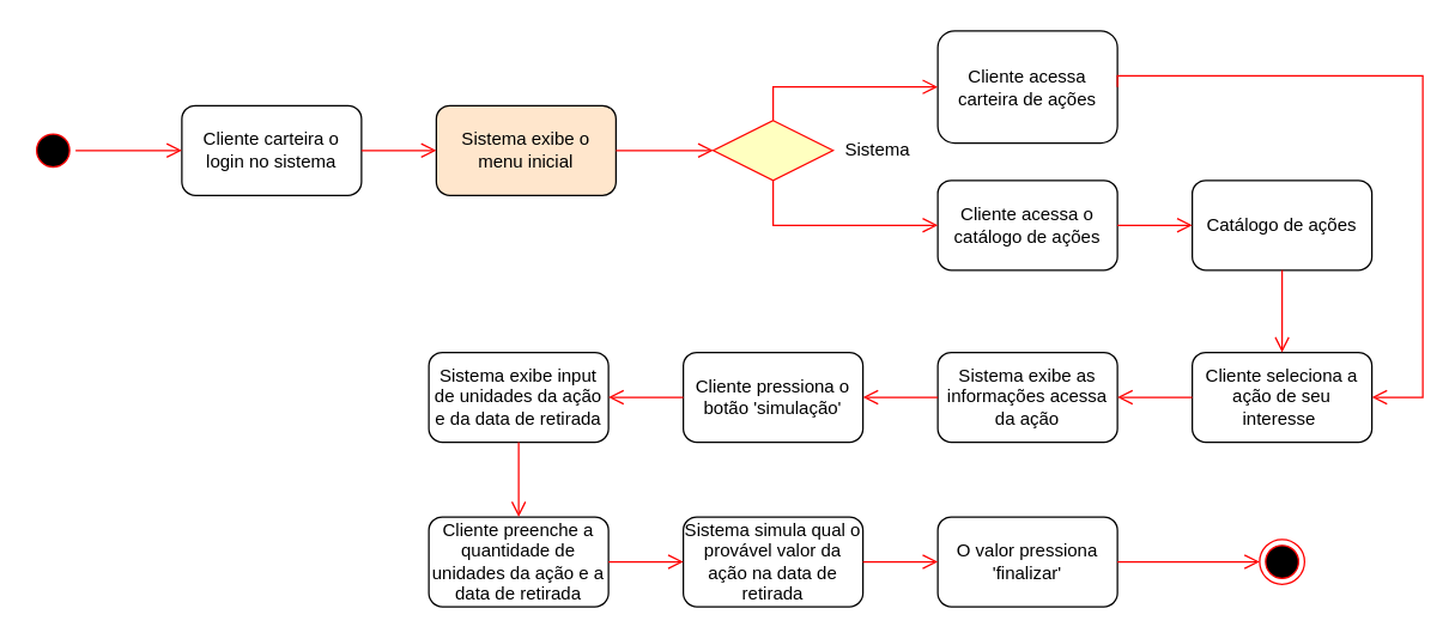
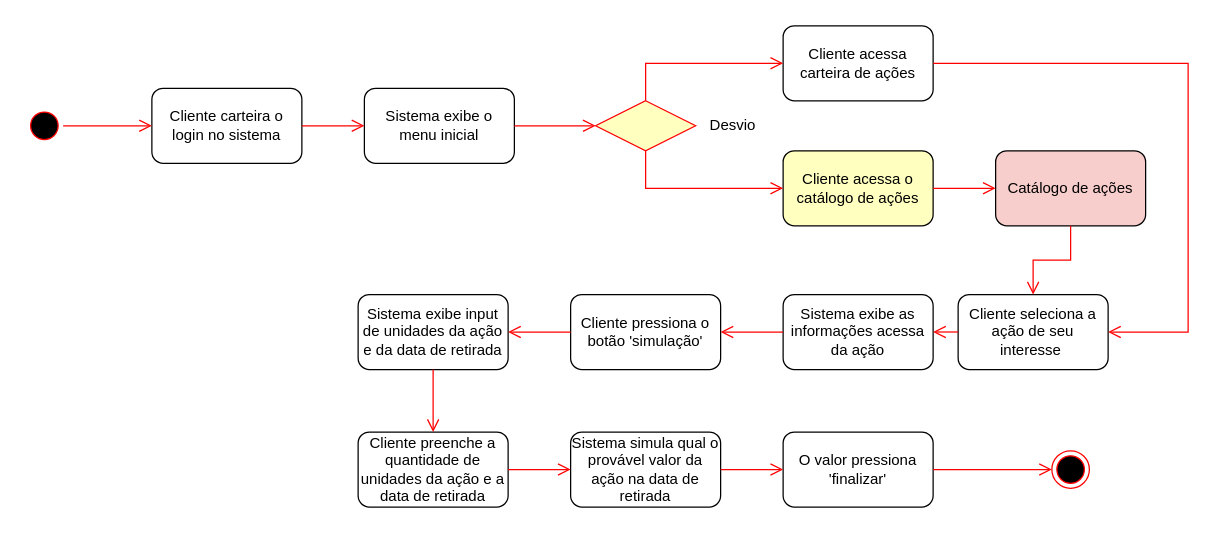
  <mxCell id="0" />
  <mxCell id="1" parent="0" />
  <mxCell id="2" value="Cliente carteira o login no sistema" style="rounded=1;whiteSpace=wrap;html=1;" vertex="1" parent="1"><mxGeometry x="121" y="70" width="120" height="60" as="geometry" /></mxCell>
  <mxCell id="3" value="" style="ellipse;html=1;shape=startState;fillColor=#000000;strokeColor=#ff0000;" vertex="1" parent="1"><mxGeometry x="20" y="85" width="30" height="30" as="geometry" /></mxCell>
  <mxCell id="4" value="" style="edgeStyle=orthogonalEdgeStyle;html=1;verticalAlign=bottom;endArrow=open;endSize=8;strokeColor=#ff0000;rounded=0;exitX=1;exitY=0.5;exitDx=0;exitDy=0;entryX=0;entryY=0.5;entryDx=0;entryDy=0;" edge="1" source="3" parent="1" target="2"><mxGeometry relative="1" as="geometry"><mxPoint x="35" y="175" as="targetPoint" /></mxGeometry></mxCell>
- <mxCell id="5" value="Sistema exibe o menu inicial" style="rounded=1;whiteSpace=wrap;html=1;fillColor=#ffe6cc;" vertex="1" parent="1"><mxGeometry x="291" y="70" width="120" height="60" as="geometry" /></mxCell>
+ <mxCell id="5" value="Sistema exibe o menu inicial" style="rounded=1;whiteSpace=wrap;html=1;" vertex="1" parent="1"><mxGeometry x="291" y="70" width="120" height="60" as="geometry" /></mxCell>
  <mxCell id="6" value="" style="edgeStyle=orthogonalEdgeStyle;html=1;verticalAlign=bottom;endArrow=open;endSize=8;strokeColor=#ff0000;rounded=0;exitX=1;exitY=0.5;exitDx=0;exitDy=0;entryX=0;entryY=0.5;entryDx=0;entryDy=0;" edge="1" parent="1" source="2" target="5"><mxGeometry relative="1" as="geometry"><mxPoint x="131" y="110" as="targetPoint" /><mxPoint x="61" y="110" as="sourcePoint" /></mxGeometry></mxCell>
- <mxCell id="7" value="Cliente acessa o catálogo de ações" style="rounded=1;whiteSpace=wrap;html=1;" vertex="1" parent="1"><mxGeometry x="626" y="120" width="120" height="60" as="geometry" /></mxCell>
- <mxCell id="8" value="Catálogo de ações" style="rounded=1;whiteSpace=wrap;html=1;" vertex="1" parent="1"><mxGeometry x="796" y="120" width="120" height="60" as="geometry" /></mxCell>
- <mxCell id="9" value="Cliente seleciona a ação de seu interesse&amp;nbsp;" style="rounded=1;whiteSpace=wrap;html=1;" vertex="1" parent="1"><mxGeometry x="796" y="235" width="120" height="60" as="geometry" /></mxCell>
+ <mxCell id="7" value="Cliente acessa o catálogo de ações" style="rounded=1;whiteSpace=wrap;html=1;fillColor=#ffffc0;" vertex="1" parent="1"><mxGeometry x="626" y="120" width="120" height="60" as="geometry" /></mxCell>
+ <mxCell id="8" value="Catálogo de ações" style="rounded=1;whiteSpace=wrap;html=1;fillColor=#f8cecc;" vertex="1" parent="1"><mxGeometry x="796" y="120" width="120" height="60" as="geometry" /></mxCell>
+ <mxCell id="9" value="Cliente seleciona a ação de seu interesse&amp;nbsp;" style="rounded=1;whiteSpace=wrap;html=1;" vertex="1" parent="1"><mxGeometry x="766" y="235" width="120" height="60" as="geometry" /></mxCell>
  <mxCell id="10" value="Sistema exibe as informações acessa da ação" style="rounded=1;whiteSpace=wrap;html=1;" vertex="1" parent="1"><mxGeometry x="626" y="235" width="120" height="60" as="geometry" /></mxCell>
  <mxCell id="11" value="Cliente pressiona o botão 'simulação'" style="rounded=1;whiteSpace=wrap;html=1;" vertex="1" parent="1"><mxGeometry x="456" y="235" width="120" height="60" as="geometry" /></mxCell>
  <mxCell id="12" value="Sistema exibe input de unidades da ação e da data de retirada" style="rounded=1;whiteSpace=wrap;html=1;" vertex="1" parent="1"><mxGeometry x="286" y="235" width="120" height="60" as="geometry" /></mxCell>
  <mxCell id="13" value="Sistema simula qual o provável valor da ação na data de retirada" style="rounded=1;whiteSpace=wrap;html=1;" vertex="1" parent="1"><mxGeometry x="456" y="345" width="120" height="60" as="geometry" /></mxCell>
  <mxCell id="14" value="" style="edgeStyle=orthogonalEdgeStyle;html=1;verticalAlign=bottom;endArrow=open;endSize=8;strokeColor=#ff0000;rounded=0;exitX=1;exitY=0.5;exitDx=0;exitDy=0;entryX=0;entryY=0.5;entryDx=0;entryDy=0;" edge="1" parent="1" source="7" target="8"><mxGeometry relative="1" as="geometry"><mxPoint x="636" y="160" as="targetPoint" /><mxPoint x="586" y="160" as="sourcePoint" /></mxGeometry></mxCell>
  <mxCell id="15" value="" style="edgeStyle=orthogonalEdgeStyle;html=1;verticalAlign=bottom;endArrow=open;endSize=8;strokeColor=#ff0000;rounded=0;exitX=0.5;exitY=1;exitDx=0;exitDy=0;entryX=0.5;entryY=0;entryDx=0;entryDy=0;" edge="1" parent="1" source="8" target="9"><mxGeometry relative="1" as="geometry"><mxPoint x="646" y="170" as="targetPoint" /><mxPoint x="596" y="170" as="sourcePoint" /></mxGeometry></mxCell>
  <mxCell id="16" value="" style="edgeStyle=orthogonalEdgeStyle;html=1;verticalAlign=bottom;endArrow=open;endSize=8;strokeColor=#ff0000;rounded=0;exitX=0;exitY=0.5;exitDx=0;exitDy=0;entryX=1;entryY=0.5;entryDx=0;entryDy=0;" edge="1" parent="1" source="9" target="10"><mxGeometry relative="1" as="geometry"><mxPoint x="656" y="180" as="targetPoint" /><mxPoint x="606" y="180" as="sourcePoint" /></mxGeometry></mxCell>
  <mxCell id="17" value="" style="edgeStyle=orthogonalEdgeStyle;html=1;verticalAlign=bottom;endArrow=open;endSize=8;strokeColor=#ff0000;rounded=0;exitX=0;exitY=0.5;exitDx=0;exitDy=0;entryX=1;entryY=0.5;entryDx=0;entryDy=0;" edge="1" parent="1" source="10" target="11"><mxGeometry relative="1" as="geometry"><mxPoint x="666" y="190" as="targetPoint" /><mxPoint x="616" y="190" as="sourcePoint" /></mxGeometry></mxCell>
  <mxCell id="18" value="" style="edgeStyle=orthogonalEdgeStyle;html=1;verticalAlign=bottom;endArrow=open;endSize=8;strokeColor=#ff0000;rounded=0;exitX=0;exitY=0.5;exitDx=0;exitDy=0;entryX=1;entryY=0.5;entryDx=0;entryDy=0;" edge="1" parent="1" source="11" target="12"><mxGeometry relative="1" as="geometry"><mxPoint x="676" y="200" as="targetPoint" /><mxPoint x="626" y="200" as="sourcePoint" /></mxGeometry></mxCell>
  <mxCell id="19" value="" style="ellipse;html=1;shape=endState;fillColor=#000000;strokeColor=#ff0000;" vertex="1" parent="1"><mxGeometry x="841" y="360" width="30" height="30" as="geometry" /></mxCell>
  <mxCell id="20" value="Cliente preenche a quantidade de unidades da ação e a data de retirada" style="rounded=1;whiteSpace=wrap;html=1;" vertex="1" parent="1"><mxGeometry x="286" y="345" width="120" height="60" as="geometry" /></mxCell>
  <mxCell id="21" value="" style="edgeStyle=orthogonalEdgeStyle;html=1;verticalAlign=bottom;endArrow=open;endSize=8;strokeColor=#ff0000;rounded=0;exitX=0.5;exitY=1;exitDx=0;exitDy=0;entryX=0.5;entryY=0;entryDx=0;entryDy=0;" edge="1" parent="1" source="12" target="20"><mxGeometry relative="1" as="geometry"><mxPoint x="416" y="275" as="targetPoint" /><mxPoint x="466" y="275" as="sourcePoint" /></mxGeometry></mxCell>
  <mxCell id="22" value="" style="edgeStyle=orthogonalEdgeStyle;html=1;verticalAlign=bottom;endArrow=open;endSize=8;strokeColor=#ff0000;rounded=0;exitX=1;exitY=0.5;exitDx=0;exitDy=0;entryX=0;entryY=0.5;entryDx=0;entryDy=0;" edge="1" parent="1" source="20" target="13"><mxGeometry relative="1" as="geometry"><mxPoint x="426" y="285" as="targetPoint" /><mxPoint x="476" y="285" as="sourcePoint" /></mxGeometry></mxCell>
  <mxCell id="23" value="O valor pressiona 'finalizar'" style="rounded=1;whiteSpace=wrap;html=1;" vertex="1" parent="1"><mxGeometry x="626" y="345" width="120" height="60" as="geometry" /></mxCell>
  <mxCell id="24" value="" style="edgeStyle=orthogonalEdgeStyle;html=1;verticalAlign=bottom;endArrow=open;endSize=8;strokeColor=#ff0000;rounded=0;exitX=1;exitY=0.5;exitDx=0;exitDy=0;entryX=0;entryY=0.5;entryDx=0;entryDy=0;" edge="1" parent="1" source="13" target="23"><mxGeometry relative="1" as="geometry"><mxPoint x="466" y="385" as="targetPoint" /><mxPoint x="416" y="385" as="sourcePoint" /></mxGeometry></mxCell>
  <mxCell id="25" value="" style="edgeStyle=orthogonalEdgeStyle;html=1;verticalAlign=bottom;endArrow=open;endSize=8;strokeColor=#ff0000;rounded=0;exitX=1;exitY=0.5;exitDx=0;exitDy=0;entryX=0;entryY=0.5;entryDx=0;entryDy=0;" edge="1" parent="1" source="23" target="19"><mxGeometry relative="1" as="geometry"><mxPoint x="476" y="395" as="targetPoint" /><mxPoint x="426" y="395" as="sourcePoint" /></mxGeometry></mxCell>
  <mxCell id="26" value="" style="rhombus;whiteSpace=wrap;html=1;fontColor=#000000;fillColor=#ffffc0;strokeColor=#ff0000;" vertex="1" parent="1"><mxGeometry x="476" y="80" width="80" height="40" as="geometry" /></mxCell>
- <mxCell id="27" value="Cliente acessa carteira de ações" style="rounded=1;whiteSpace=wrap;html=1;" vertex="1" parent="1"><mxGeometry x="626" y="20" width="120" height="75" as="geometry" /></mxCell>
+ <mxCell id="27" value="Cliente acessa carteira de ações" style="rounded=1;whiteSpace=wrap;html=1;" vertex="1" parent="1"><mxGeometry x="626" y="20" width="120" height="60" as="geometry" /></mxCell>
  <mxCell id="28" value="" style="edgeStyle=orthogonalEdgeStyle;html=1;verticalAlign=bottom;endArrow=open;endSize=8;strokeColor=#ff0000;rounded=0;exitX=1;exitY=0.5;exitDx=0;exitDy=0;entryX=0;entryY=0.5;entryDx=0;entryDy=0;" edge="1" parent="1" source="5" target="26"><mxGeometry relative="1" as="geometry"><mxPoint x="806" y="160" as="targetPoint" /><mxPoint x="756" y="160" as="sourcePoint" /></mxGeometry></mxCell>
  <mxCell id="29" value="" style="edgeStyle=orthogonalEdgeStyle;html=1;verticalAlign=bottom;endArrow=open;endSize=8;strokeColor=#ff0000;rounded=0;exitX=0.5;exitY=0;exitDx=0;exitDy=0;entryX=0;entryY=0.5;entryDx=0;entryDy=0;" edge="1" parent="1" source="26" target="27"><mxGeometry relative="1" as="geometry"><mxPoint x="816" y="170" as="targetPoint" /><mxPoint x="766" y="170" as="sourcePoint" /></mxGeometry></mxCell>
  <mxCell id="30" value="" style="edgeStyle=orthogonalEdgeStyle;html=1;verticalAlign=bottom;endArrow=open;endSize=8;strokeColor=#ff0000;rounded=0;exitX=0.5;exitY=1;exitDx=0;exitDy=0;entryX=0;entryY=0.5;entryDx=0;entryDy=0;" edge="1" parent="1" source="26" target="7"><mxGeometry relative="1" as="geometry"><mxPoint x="826" y="180" as="targetPoint" /><mxPoint x="776" y="180" as="sourcePoint" /></mxGeometry></mxCell>
  <mxCell id="31" value="" style="edgeStyle=orthogonalEdgeStyle;html=1;verticalAlign=bottom;endArrow=open;endSize=8;strokeColor=#ff0000;rounded=0;exitX=1;exitY=0.5;exitDx=0;exitDy=0;entryX=1;entryY=0.5;entryDx=0;entryDy=0;" edge="1" parent="1" source="27" target="9"><mxGeometry relative="1" as="geometry"><mxPoint x="836" y="190" as="targetPoint" /><mxPoint x="786" y="190" as="sourcePoint" /><Array as="points"><mxPoint x="950" y="50" /><mxPoint x="950" y="265" /></Array></mxGeometry></mxCell>
- <mxCell id="32" value="Sistema" style="text;html=1;align=center;verticalAlign=middle;whiteSpace=wrap;rounded=0;" vertex="1" parent="1"><mxGeometry x="556" y="85" width="60" height="30" as="geometry" /></mxCell>
+ <mxCell id="32" value="Desvio" style="text;html=1;align=center;verticalAlign=middle;whiteSpace=wrap;rounded=0;" vertex="1" parent="1"><mxGeometry x="556" y="85" width="60" height="30" as="geometry" /></mxCell>
